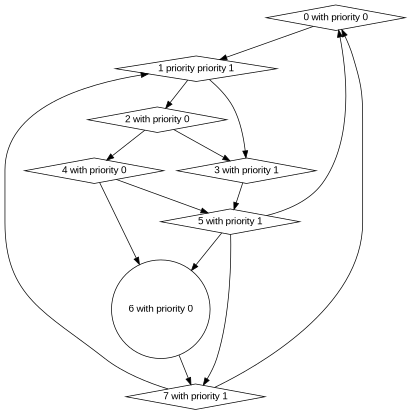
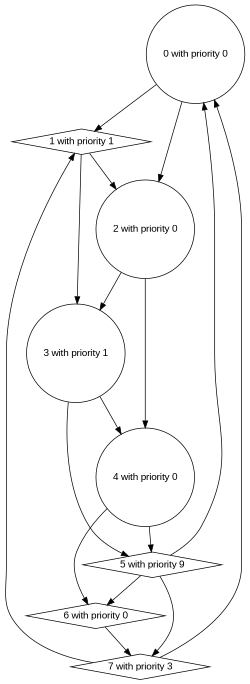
  digraph {
    fontname="Liberation Sans"
    node [fontname="Liberation Sans" shape=circle]
    edge [fontname="Liberation Sans"]
-   n1 [label="0 with priority 0" shape=diamond]
-   n2 [label="1 priority priority 1" shape=diamond]
-   n3 [label="2 with priority 0" shape=diamond]
-   n4 [label="3 with priority 1" shape=diamond]
-   n5 [label="4 with priority 0" shape=diamond]
-   n6 [label="5 with priority 1" shape=diamond]
-   n7 [label="6 with priority 0"]
-   n8 [label="7 with priority 1" shape=diamond]
+   n1 [label="0 with priority 0"]
+   n2 [label="1 with priority 1" shape=diamond]
+   n3 [label="2 with priority 0"]
+   n4 [label="3 with priority 1"]
+   n5 [label="4 with priority 0"]
+   n6 [label="5 with priority 9" shape=diamond]
+   n7 [label="6 with priority 0" shape=diamond]
+   n8 [label="7 with priority 3" shape=diamond]
    n1 -> n2
+   n1 -> n3
    n2 -> n3
    n2 -> n4
    n3 -> n4
    n3 -> n5
+   n4 -> n5
    n4 -> n6
    n5 -> n6
    n5 -> n7
    n6 -> n1
    n6 -> n7
    n6 -> n8
    n7 -> n8
    n8 -> n1
    n8 -> n2
  }
